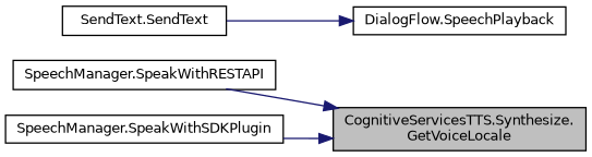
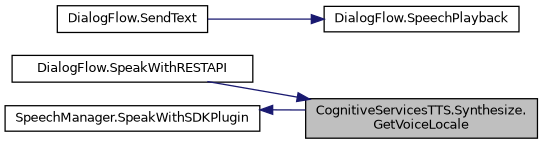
  digraph {
    rankdir=RL
    node [color=black fillcolor=white fontname=Helvetica fontsize=10 shape=record style=filled]
    edge [color=midnightblue dir=back fontname=Helvetica fontsize=10 labelfontname=Helvetica labelfontsize=10 style=solid]
    n1 [fillcolor=grey75 fontcolor=black height=0.2 label="CognitiveServicesTTS.Synthesize.\lGetVoiceLocale" width=0.4]
-   n2 [height=0.2 label="SpeechManager.SpeakWithRESTAPI" width=0.4]
+   n2 [height=0.2 label="DialogFlow.SpeakWithRESTAPI" width=0.4]
    n3 [height=0.2 label="SpeechManager.SpeakWithSDKPlugin" width=0.4]
    n4 [height=0.2 label="DialogFlow.SpeechPlayback" width=0.4]
-   n5 [height=0.2 label="SendText.SendText" width=0.4]
+   n5 [height=0.2 label="DialogFlow.SendText" width=0.4]
    n1 -> n2
-   n1 -> n3
+   n3 -> n1
    n4 -> n5
  }
